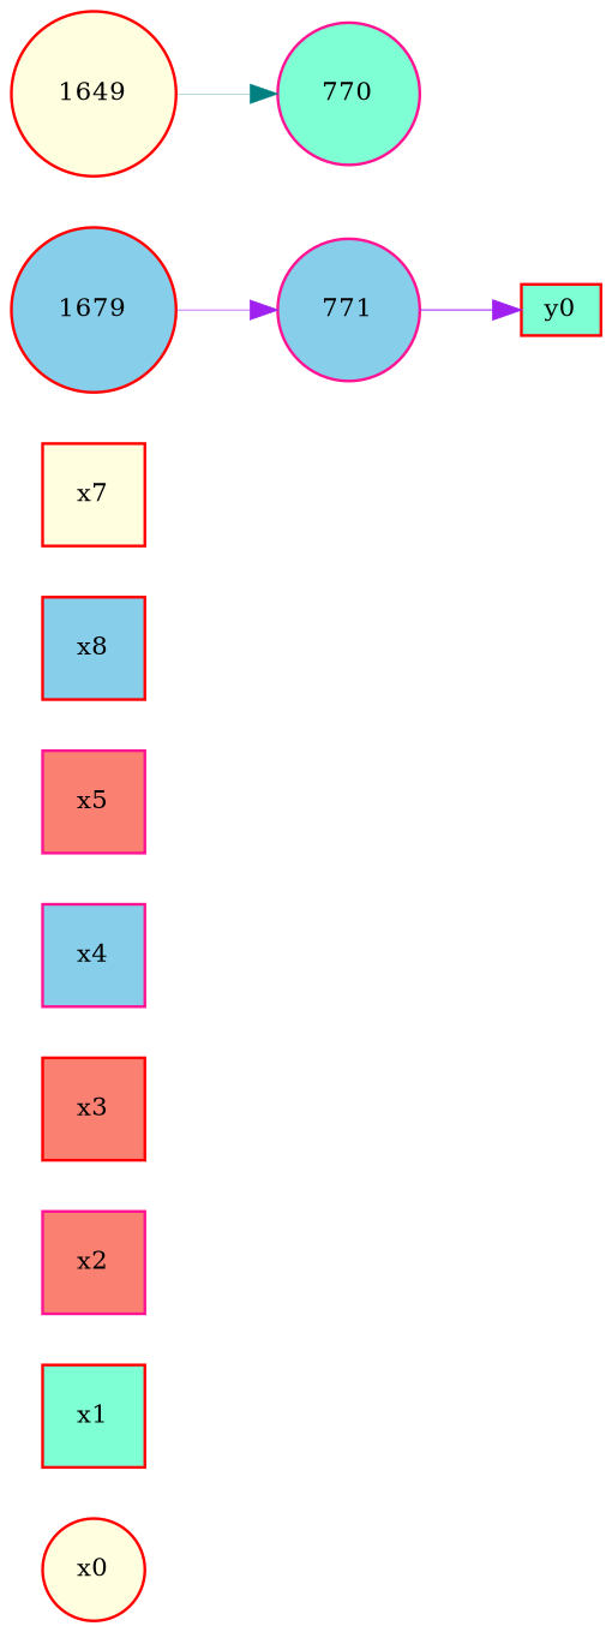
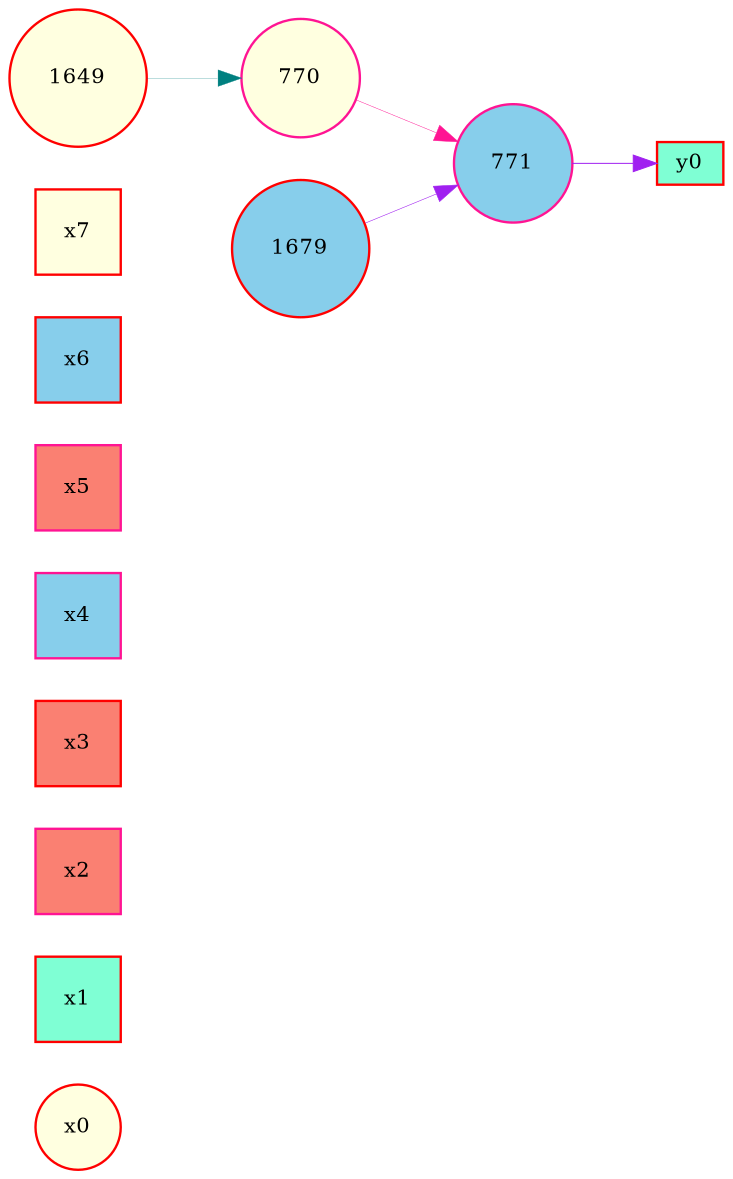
  digraph {
    rankdir=LR
    node [color=red fillcolor=lightyellow fontsize=9 shape=box style=filled]
    edge [color=purple style=solid]
    x0 [height=0.5 shape=circle width=0.5]
    x1 [fillcolor=aquamarine height=0.5 width=0.5]
    x2 [color=deeppink fillcolor=salmon height=0.5 width=0.5]
    x3 [fillcolor=salmon height=0.5 width=0.5]
    x4 [color=deeppink fillcolor=skyblue height=0.5 width=0.5]
    x5 [color=deeppink fillcolor=salmon height=0.5 width=0.5]
-   x6 [fillcolor=skyblue height=0.5 width=0.5 label=x8]
+   x6 [fillcolor=skyblue height=0.5 width=0.5]
    x7 [height=0.5 width=0.5]
    y0 [fillcolor=aquamarine height=0.1 width=0.1]
-   770 [color=deeppink fillcolor=aquamarine height=0.1 shape=circle width=0.1]
+   770 [color=deeppink height=0.1 shape=circle width=0.1]
    771 [color=deeppink fillcolor=skyblue height=0.1 shape=circle width=0.1]
    1679 [fillcolor=skyblue height=0.1 shape=circle width=0.1]
    1649 [height=0.1 shape=circle width=0.1]
+   770 -> 771 [color=deeppink penwidth=0.19163645765802073]
    771 -> y0 [penwidth=0.4204366945637692]
    1679 -> 771 [penwidth=0.23365917235281725]
    1649 -> 770 [color=teal penwidth=0.12190288436037446]
  }
